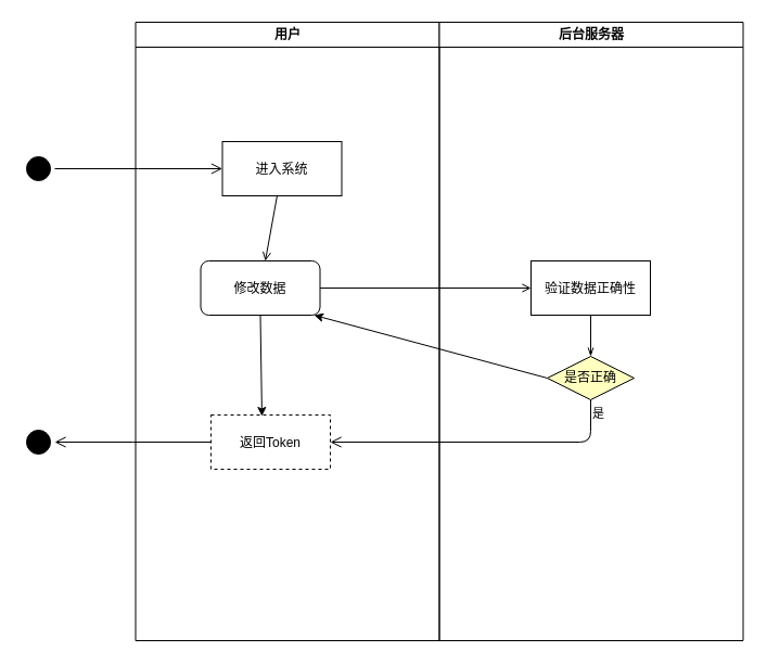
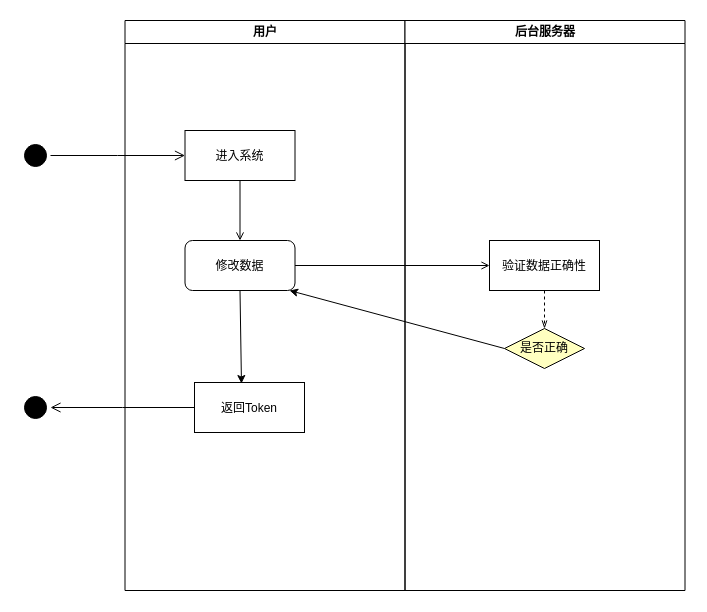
  <mxCell id="0" />
  <mxCell id="1" parent="0" />
  <mxCell id="2" value="用户" style="swimlane;whiteSpace=wrap" parent="1" vertex="1"><mxGeometry x="124.5" y="20" width="280" height="570" as="geometry" /></mxCell>
- <mxCell id="3" value="进入系统" style="strokeColor=#000000;" parent="2" vertex="1"><mxGeometry x="80" y="110" width="110" height="50" as="geometry" /></mxCell>
+ <mxCell id="3" value="进入系统" style="strokeColor=#000000;" parent="2" vertex="1"><mxGeometry x="60" y="110" width="110" height="50" as="geometry" /></mxCell>
  <mxCell id="4" value="修改数据" style="strokeColor=#000000;rounded=1;" parent="2" vertex="1"><mxGeometry x="60" y="220" width="110" height="50" as="geometry" /></mxCell>
  <mxCell id="5" value="" style="endArrow=open;strokeColor=#000000;endFill=1;rounded=0" parent="2" source="3" target="4" edge="1"><mxGeometry relative="1" as="geometry" /></mxCell>
- <mxCell id="6" value="返回Token" style="strokeColor=#000000;dashed=1;" parent="2" vertex="1"><mxGeometry x="69.5" y="362" width="110" height="50" as="geometry" /></mxCell>
+ <mxCell id="6" value="返回Token" style="strokeColor=#000000;" parent="2" vertex="1"><mxGeometry x="69.5" y="362" width="110" height="50" as="geometry" /></mxCell>
  <mxCell id="7" value="" style="endArrow=classic;html=1;exitX=0.5;exitY=1;exitDx=0;exitDy=0;entryX=0.427;entryY=0.02;entryDx=0;entryDy=0;entryPerimeter=0;strokeColor=#000000;" parent="2" source="4" target="6" edge="1"><mxGeometry width="50" height="50" relative="1" as="geometry"><mxPoint x="95.5" y="332" as="sourcePoint" /><mxPoint x="115.5" y="352" as="targetPoint" /></mxGeometry></mxCell>
  <mxCell id="8" value="后台服务器" style="swimlane;whiteSpace=wrap" parent="1" vertex="1"><mxGeometry x="404.5" y="20" width="280" height="570" as="geometry" /></mxCell>
  <mxCell id="9" value="验证数据正确性" style="strokeColor=#000000;" parent="8" vertex="1"><mxGeometry x="84.5" y="220" width="110" height="50" as="geometry" /></mxCell>
  <mxCell id="10" value="是否正确" style="rhombus;whiteSpace=wrap;html=1;fillColor=#ffffc0;strokeColor=#000000;" parent="8" vertex="1"><mxGeometry x="99.5" y="308" width="80" height="40" as="geometry" /></mxCell>
- <mxCell id="11" value="" style="endArrow=openThin;html=1;entryX=0.5;entryY=0;entryDx=0;entryDy=0;endFill=0;strokeColor=#000000;" parent="8" source="9" target="10" edge="1"><mxGeometry width="50" height="50" relative="1" as="geometry"><mxPoint x="105.5" y="322" as="sourcePoint" /><mxPoint x="135.5" y="302" as="targetPoint" /></mxGeometry></mxCell>
+ <mxCell id="11" value="" style="endArrow=openThin;html=1;entryX=0.5;entryY=0;entryDx=0;entryDy=0;endFill=0;strokeColor=#000000;dashed=1;" parent="8" source="9" target="10" edge="1"><mxGeometry width="50" height="50" relative="1" as="geometry"><mxPoint x="105.5" y="322" as="sourcePoint" /><mxPoint x="135.5" y="302" as="targetPoint" /></mxGeometry></mxCell>
  <mxCell id="12" value="" style="ellipse;shape=startState;fillColor=#000000;strokeColor=#000000;" parent="1" vertex="1"><mxGeometry x="20" y="140" width="30" height="30" as="geometry" /></mxCell>
  <mxCell id="13" value="" style="edgeStyle=elbowEdgeStyle;elbow=horizontal;verticalAlign=bottom;endArrow=open;endSize=8;strokeColor=#000000;endFill=1;rounded=0" parent="1" source="12" target="3" edge="1"><mxGeometry x="264.5" y="168" as="geometry"><mxPoint x="239.5" y="130" as="targetPoint" /></mxGeometry></mxCell>
  <mxCell id="14" value="" style="endArrow=open;strokeColor=#000000;endFill=1;rounded=0" parent="1" source="4" target="9" edge="1"><mxGeometry relative="1" as="geometry" /></mxCell>
- <mxCell id="15" value="是" style="html=1;align=left;verticalAlign=top;endArrow=open;endSize=8;strokeColor=#000000;entryX=1;entryY=0.5;entryDx=0;entryDy=0;" parent="1" source="10" target="6" edge="1"><mxGeometry x="-1" relative="1" as="geometry"><mxPoint x="544" y="405" as="targetPoint" /><Array as="points"><mxPoint x="544" y="407" /></Array></mxGeometry></mxCell>
  <mxCell id="16" value="" style="endArrow=classic;html=1;exitX=0;exitY=0.5;exitDx=0;exitDy=0;entryX=0.95;entryY=1;entryDx=0;entryDy=0;entryPerimeter=0;strokeColor=#000000;" parent="1" source="10" target="4" edge="1"><mxGeometry width="50" height="50" relative="1" as="geometry"><mxPoint x="430" y="372" as="sourcePoint" /><mxPoint x="480" y="322" as="targetPoint" /></mxGeometry></mxCell>
  <mxCell id="17" value="" style="ellipse;shape=startState;fillColor=#000000;strokeColor=#000000;" parent="1" vertex="1"><mxGeometry x="20" y="392" width="30" height="30" as="geometry" /></mxCell>
  <mxCell id="18" value="" style="edgeStyle=elbowEdgeStyle;elbow=horizontal;verticalAlign=bottom;endArrow=open;endSize=8;strokeColor=#000000;endFill=1;rounded=0;exitX=0;exitY=0.5;exitDx=0;exitDy=0;" parent="1" source="6" target="17" edge="1"><mxGeometry x="274.5" y="178" as="geometry"><mxPoint x="194.5" y="165" as="targetPoint" /><mxPoint x="60" y="165" as="sourcePoint" /></mxGeometry></mxCell>
